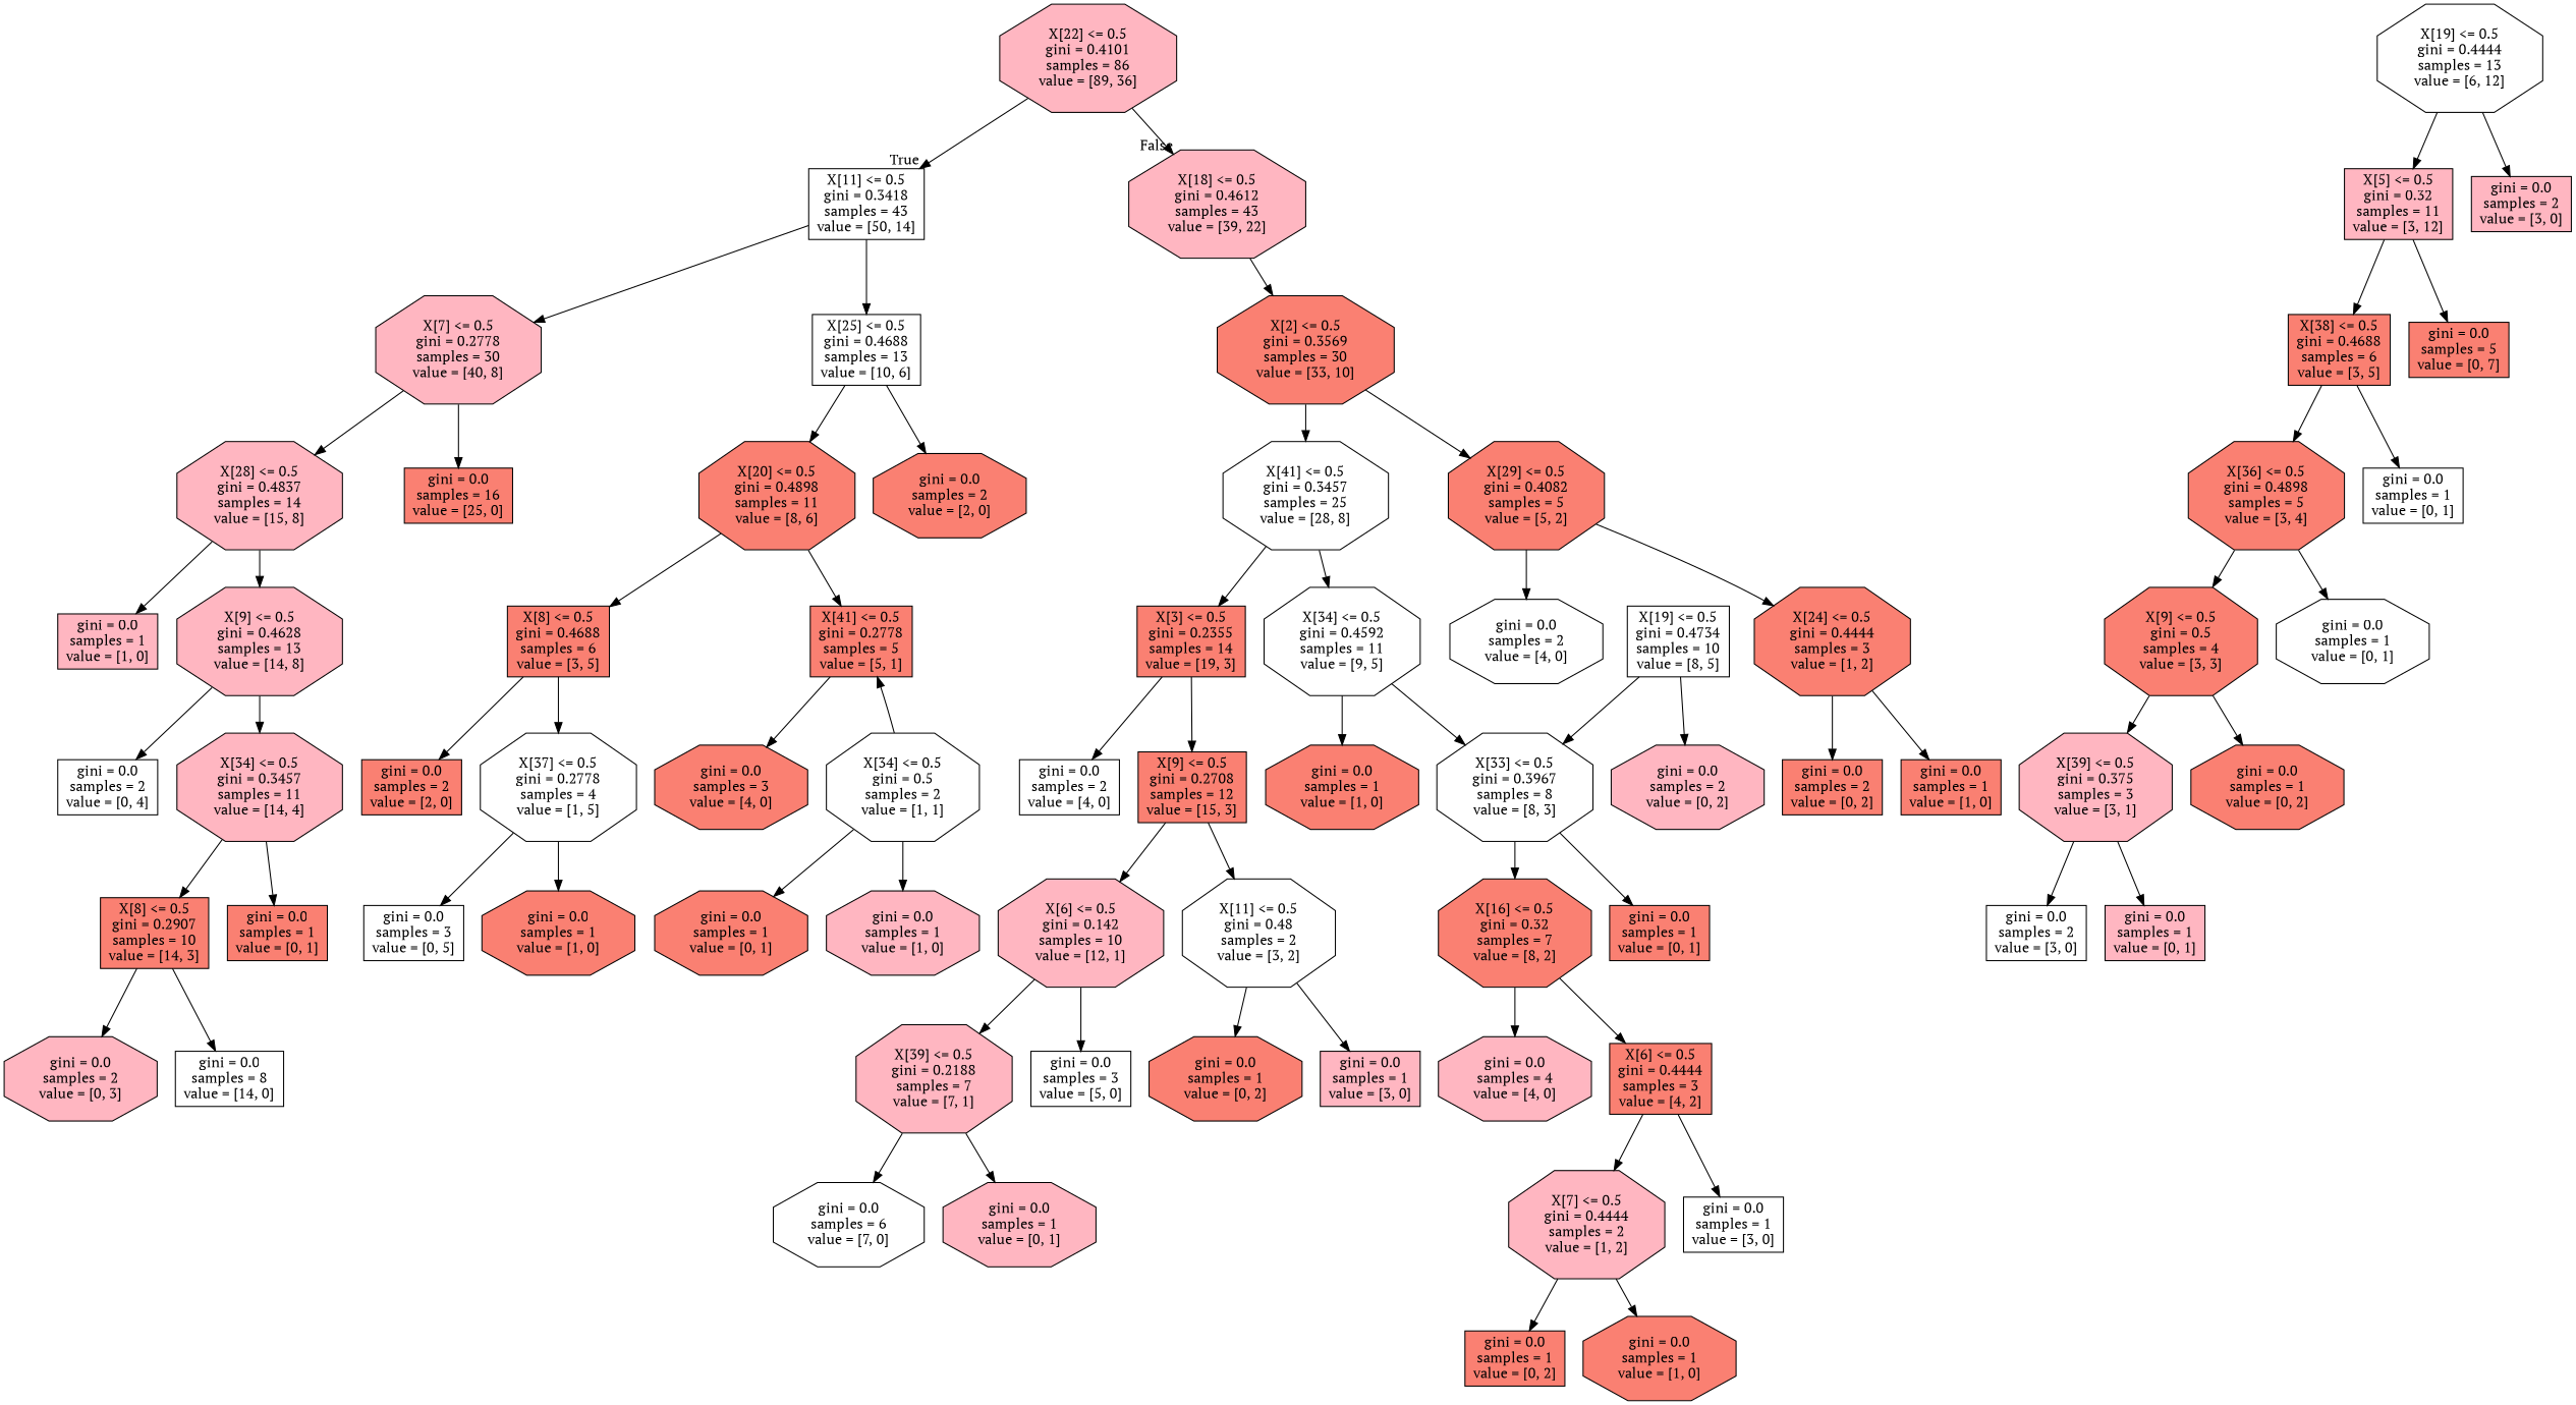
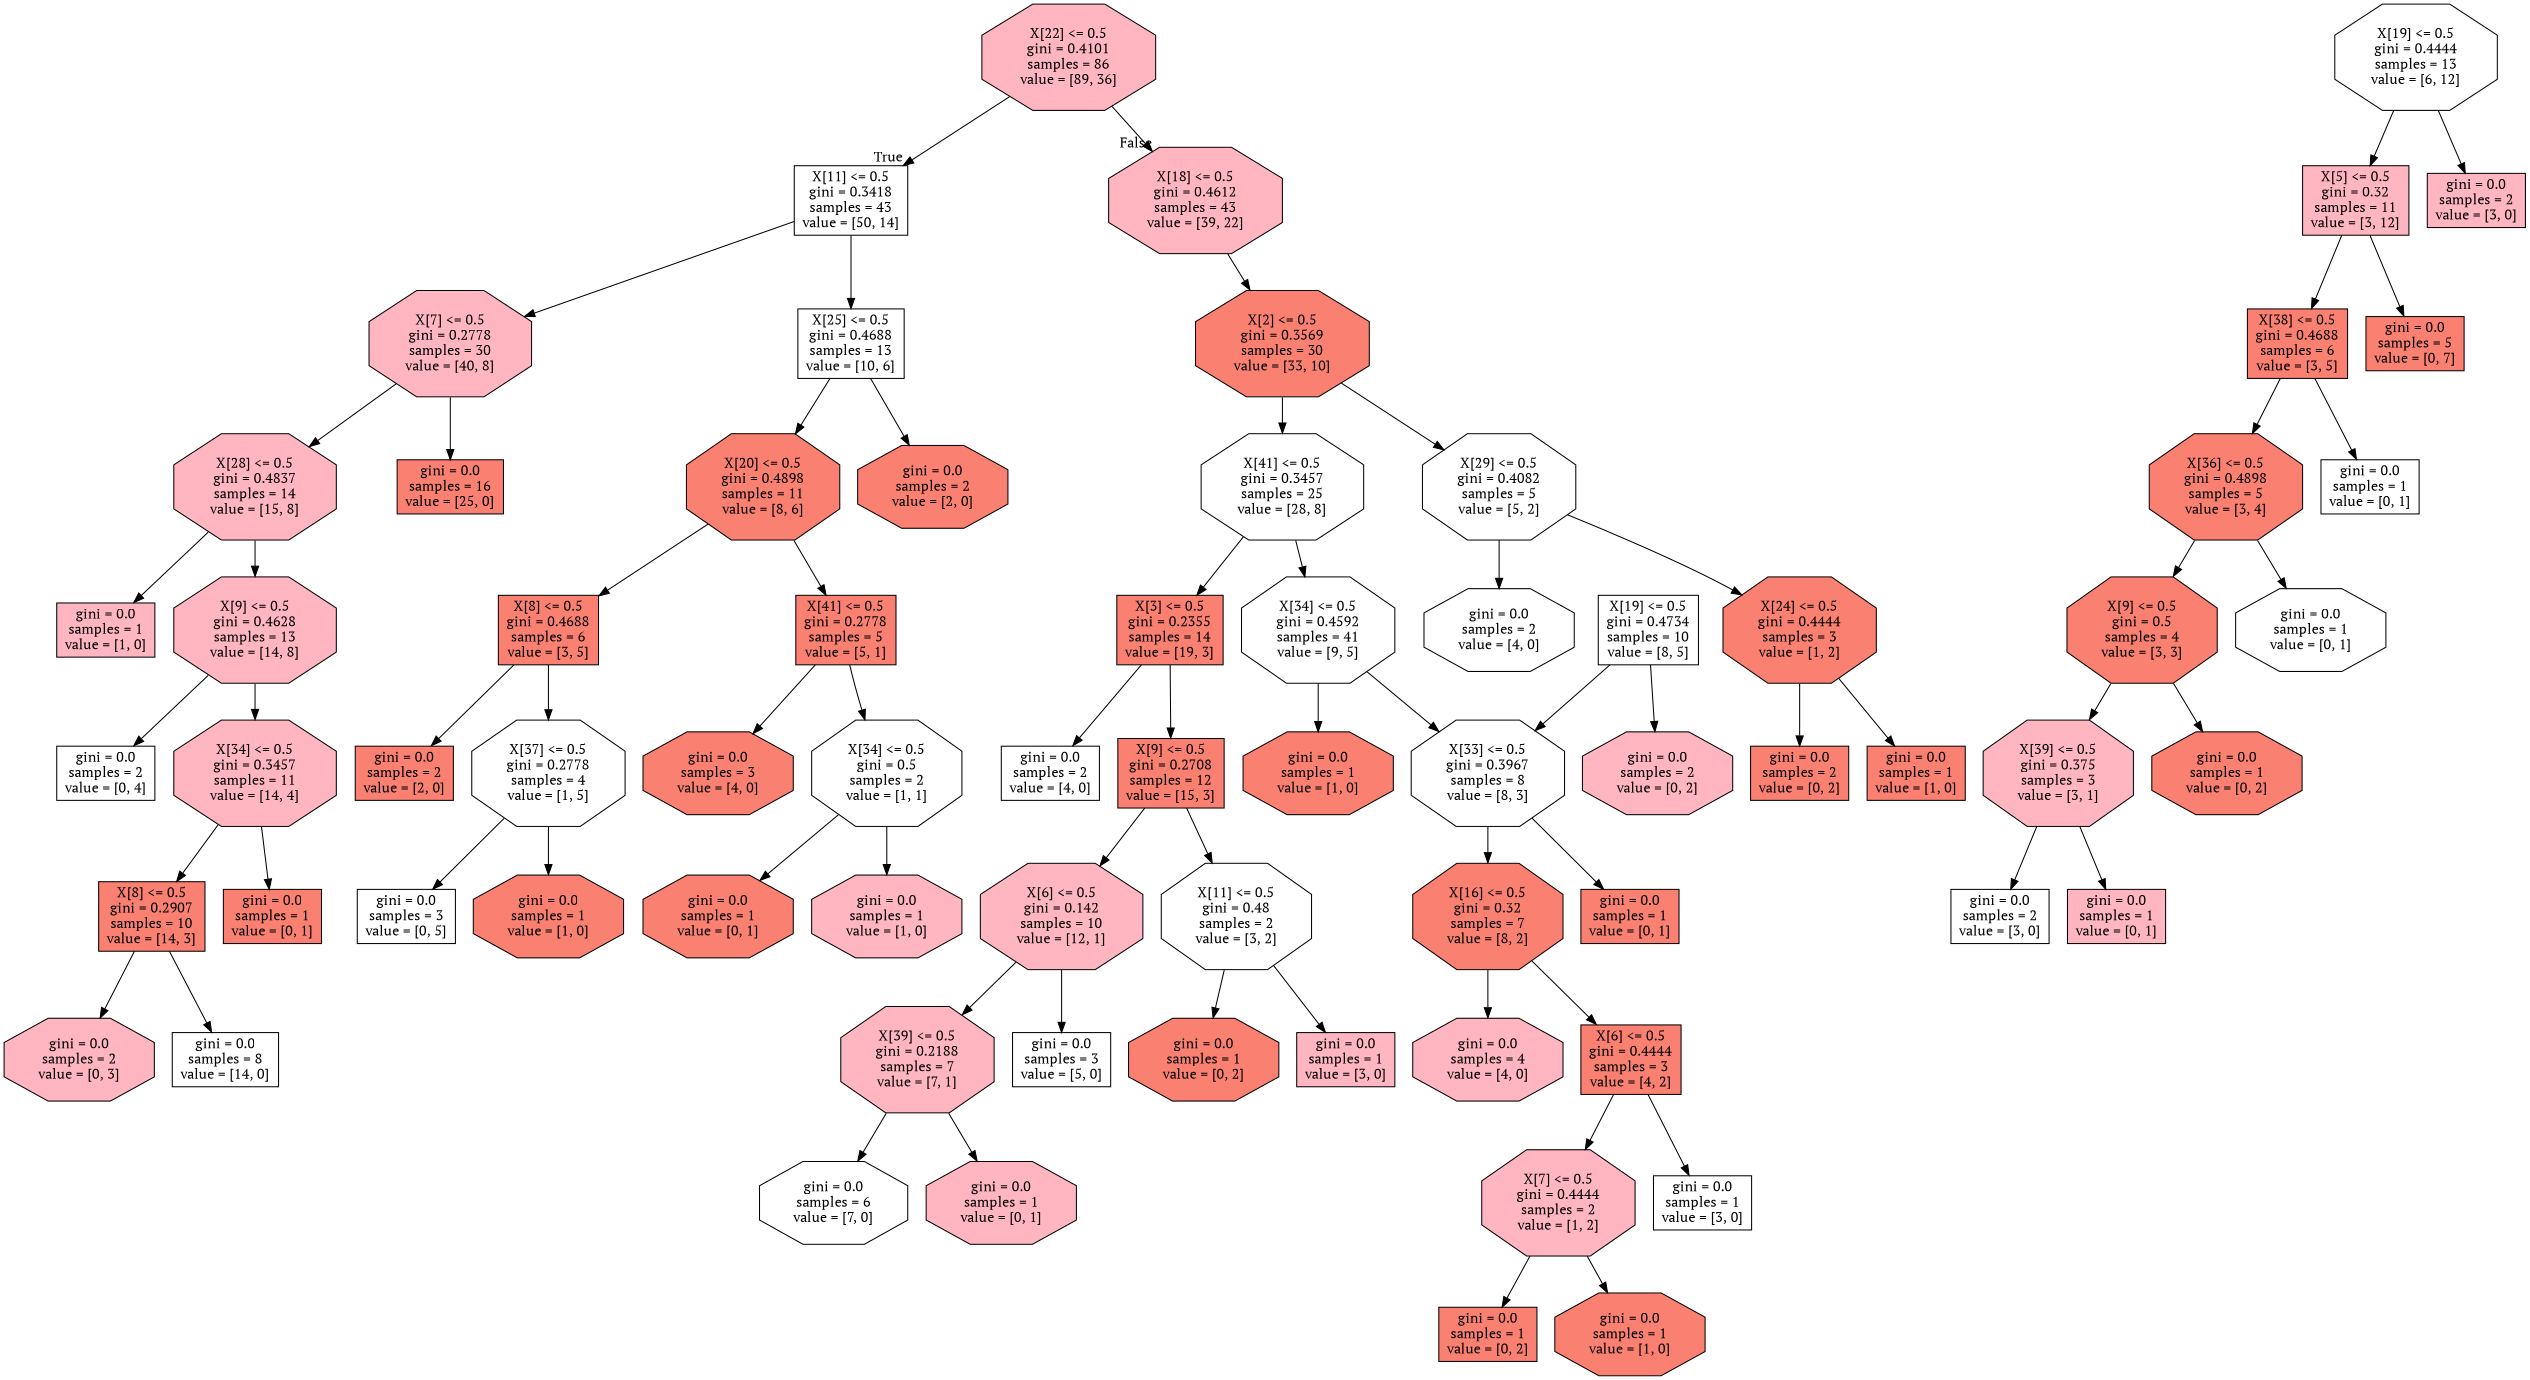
  digraph {
    fontname="PT Serif"
    node [fillcolor=salmon fontname="PT Serif" shape=octagon style=filled]
    edge [fontname="PT Serif"]
    n1 [fillcolor=lightpink label="X[22] <= 0.5\ngini = 0.4101\nsamples = 86\nvalue = [89, 36]"]
    n2 [fillcolor=white label="X[11] <= 0.5\ngini = 0.3418\nsamples = 43\nvalue = [50, 14]" shape=box]
    n3 [fillcolor=lightpink label="X[18] <= 0.5\ngini = 0.4612\nsamples = 43\nvalue = [39, 22]"]
    n4 [fillcolor=white label="X[25] <= 0.5\ngini = 0.4688\nsamples = 13\nvalue = [10, 6]" shape=box]
    n5 [fillcolor=lightpink label="X[7] <= 0.5\ngini = 0.2778\nsamples = 30\nvalue = [40, 8]"]
    n6 [label="X[2] <= 0.5\ngini = 0.3569\nsamples = 30\nvalue = [33, 10]"]
    n7 [label="X[20] <= 0.5\ngini = 0.4898\nsamples = 11\nvalue = [8, 6]"]
    n8 [label="gini = 0.0\nsamples = 2\nvalue = [2, 0]"]
    n9 [fillcolor=lightpink label="X[28] <= 0.5\ngini = 0.4837\nsamples = 14\nvalue = [15, 8]"]
    n10 [label="gini = 0.0\nsamples = 16\nvalue = [25, 0]" shape=box]
    n11 [label="X[41] <= 0.5\ngini = 0.2778\nsamples = 5\nvalue = [5, 1]" shape=box]
    n12 [label="X[8] <= 0.5\ngini = 0.4688\nsamples = 6\nvalue = [3, 5]" shape=box]
    n13 [fillcolor=white label="X[34] <= 0.5\ngini = 0.5\nsamples = 2\nvalue = [1, 1]"]
    n14 [label="gini = 0.0\nsamples = 3\nvalue = [4, 0]"]
    n15 [fillcolor=white label="X[37] <= 0.5\ngini = 0.2778\nsamples = 4\nvalue = [1, 5]"]
    n16 [label="gini = 0.0\nsamples = 2\nvalue = [2, 0]" shape=box]
    n17 [label="gini = 0.0\nsamples = 1\nvalue = [0, 1]"]
    n18 [fillcolor=lightpink label="gini = 0.0\nsamples = 1\nvalue = [1, 0]"]
    n19 [fillcolor=white label="gini = 0.0\nsamples = 3\nvalue = [0, 5]" shape=box]
    n20 [label="gini = 0.0\nsamples = 1\nvalue = [1, 0]"]
    n21 [fillcolor=lightpink label="X[9] <= 0.5\ngini = 0.4628\nsamples = 13\nvalue = [14, 8]"]
    n22 [fillcolor=lightpink label="gini = 0.0\nsamples = 1\nvalue = [1, 0]" shape=box]
    n23 [fillcolor=lightpink label="X[34] <= 0.5\ngini = 0.3457\nsamples = 11\nvalue = [14, 4]"]
    n24 [fillcolor=white label="gini = 0.0\nsamples = 2\nvalue = [0, 4]" shape=box]
    n25 [label="X[8] <= 0.5\ngini = 0.2907\nsamples = 10\nvalue = [14, 3]" shape=box]
    n26 [label="gini = 0.0\nsamples = 1\nvalue = [0, 1]" shape=box]
    n27 [fillcolor=lightpink label="gini = 0.0\nsamples = 2\nvalue = [0, 3]"]
    n28 [fillcolor=white label="gini = 0.0\nsamples = 8\nvalue = [14, 0]" shape=box]
    n29 [fillcolor=white label="X[41] <= 0.5\ngini = 0.3457\nsamples = 25\nvalue = [28, 8]"]
-   n30 [label="X[29] <= 0.5\ngini = 0.4082\nsamples = 5\nvalue = [5, 2]"]
+   n30 [fillcolor=white label="X[29] <= 0.5\ngini = 0.4082\nsamples = 5\nvalue = [5, 2]"]
    n31 [fillcolor=white label="X[19] <= 0.5\ngini = 0.4444\nsamples = 13\nvalue = [6, 12]"]
    n32 [fillcolor=lightpink label="X[5] <= 0.5\ngini = 0.32\nsamples = 11\nvalue = [3, 12]" shape=box]
    n33 [fillcolor=lightpink label="gini = 0.0\nsamples = 2\nvalue = [3, 0]" shape=box]
    n34 [label="X[3] <= 0.5\ngini = 0.2355\nsamples = 14\nvalue = [19, 3]" shape=box]
-   n35 [fillcolor=white label="X[34] <= 0.5\ngini = 0.4592\nsamples = 11\nvalue = [9, 5]"]
+   n35 [fillcolor=white label="X[34] <= 0.5\ngini = 0.4592\nsamples = 41\nvalue = [9, 5]"]
    n36 [label="X[24] <= 0.5\ngini = 0.4444\nsamples = 3\nvalue = [1, 2]"]
    n37 [fillcolor=white label="gini = 0.0\nsamples = 2\nvalue = [4, 0]"]
    n38 [label="X[9] <= 0.5\ngini = 0.2708\nsamples = 12\nvalue = [15, 3]" shape=box]
    n39 [fillcolor=white label="gini = 0.0\nsamples = 2\nvalue = [4, 0]" shape=box]
    n40 [label="gini = 0.0\nsamples = 1\nvalue = [1, 0]"]
    n41 [fillcolor=white label="X[33] <= 0.5\ngini = 0.3967\nsamples = 8\nvalue = [8, 3]"]
    n42 [fillcolor=lightpink label="X[6] <= 0.5\ngini = 0.142\nsamples = 10\nvalue = [12, 1]"]
    n43 [fillcolor=white label="X[11] <= 0.5\ngini = 0.48\nsamples = 2\nvalue = [3, 2]"]
    n44 [fillcolor=lightpink label="X[39] <= 0.5\ngini = 0.2188\nsamples = 7\nvalue = [7, 1]"]
    n45 [fillcolor=white label="gini = 0.0\nsamples = 3\nvalue = [5, 0]" shape=box]
    n46 [label="gini = 0.0\nsamples = 1\nvalue = [0, 2]"]
    n47 [fillcolor=lightpink label="gini = 0.0\nsamples = 1\nvalue = [3, 0]" shape=box]
    n48 [fillcolor=white label="gini = 0.0\nsamples = 6\nvalue = [7, 0]"]
    n49 [fillcolor=lightpink label="gini = 0.0\nsamples = 1\nvalue = [0, 1]"]
    n50 [fillcolor=white label="X[19] <= 0.5\ngini = 0.4734\nsamples = 10\nvalue = [8, 5]" shape=box]
    n51 [fillcolor=lightpink label="gini = 0.0\nsamples = 2\nvalue = [0, 2]"]
    n52 [label="X[16] <= 0.5\ngini = 0.32\nsamples = 7\nvalue = [8, 2]"]
    n53 [label="gini = 0.0\nsamples = 1\nvalue = [0, 1]" shape=box]
    n54 [fillcolor=lightpink label="gini = 0.0\nsamples = 4\nvalue = [4, 0]"]
    n55 [label="X[6] <= 0.5\ngini = 0.4444\nsamples = 3\nvalue = [4, 2]" shape=box]
    n56 [fillcolor=lightpink label="X[7] <= 0.5\ngini = 0.4444\nsamples = 2\nvalue = [1, 2]"]
    n57 [fillcolor=white label="gini = 0.0\nsamples = 1\nvalue = [3, 0]" shape=box]
    n58 [label="gini = 0.0\nsamples = 1\nvalue = [0, 2]" shape=box]
    n59 [label="gini = 0.0\nsamples = 1\nvalue = [1, 0]"]
    n60 [label="gini = 0.0\nsamples = 1\nvalue = [1, 0]" shape=box]
    n61 [label="gini = 0.0\nsamples = 2\nvalue = [0, 2]" shape=box]
    n62 [label="X[38] <= 0.5\ngini = 0.4688\nsamples = 6\nvalue = [3, 5]" shape=box]
    n63 [label="gini = 0.0\nsamples = 5\nvalue = [0, 7]" shape=box]
    n64 [label="X[36] <= 0.5\ngini = 0.4898\nsamples = 5\nvalue = [3, 4]"]
    n65 [fillcolor=white label="gini = 0.0\nsamples = 1\nvalue = [0, 1]" shape=box]
    n66 [label="X[9] <= 0.5\ngini = 0.5\nsamples = 4\nvalue = [3, 3]"]
    n67 [fillcolor=white label="gini = 0.0\nsamples = 1\nvalue = [0, 1]"]
    n68 [fillcolor=lightpink label="X[39] <= 0.5\ngini = 0.375\nsamples = 3\nvalue = [3, 1]"]
    n69 [label="gini = 0.0\nsamples = 1\nvalue = [0, 2]"]
    n70 [fillcolor=white label="gini = 0.0\nsamples = 2\nvalue = [3, 0]" shape=box]
    n71 [fillcolor=lightpink label="gini = 0.0\nsamples = 1\nvalue = [0, 1]" shape=box]
    n1 -> n2 [headlabel=True labelangle=45 labeldistance=2.5]
    n1 -> n3 [headlabel=False labelangle=-45 labeldistance=2.5]
    n2 -> n4
    n2 -> n5
    n3 -> n6
    n4 -> n7
    n4 -> n8
    n5 -> n9
    n5 -> n10
    n6 -> n29
    n6 -> n30
    n7 -> n11
    n7 -> n12
    n9 -> n21
    n9 -> n22
-   n13 -> n11
+   n11 -> n13
    n11 -> n14
    n12 -> n15
    n12 -> n16
    n13 -> n17
    n13 -> n18
    n15 -> n19
    n15 -> n20
    n21 -> n23
    n21 -> n24
    n23 -> n25
    n23 -> n26
    n25 -> n27
    n25 -> n28
    n29 -> n34
    n29 -> n35
    n30 -> n36
    n30 -> n37
    n31 -> n32
    n31 -> n33
    n32 -> n62
    n32 -> n63
    n34 -> n38
    n34 -> n39
    n35 -> n40
    n35 -> n41
    n36 -> n60
    n36 -> n61
    n38 -> n42
    n38 -> n43
    n41 -> n52
    n41 -> n53
    n42 -> n44
    n42 -> n45
    n43 -> n46
    n43 -> n47
    n44 -> n48
    n44 -> n49
    n50 -> n41
    n50 -> n51
    n52 -> n54
    n52 -> n55
    n55 -> n56
    n55 -> n57
    n56 -> n58
    n56 -> n59
    n62 -> n64
    n62 -> n65
    n64 -> n66
    n64 -> n67
    n66 -> n68
    n66 -> n69
    n68 -> n70
    n68 -> n71
  }
